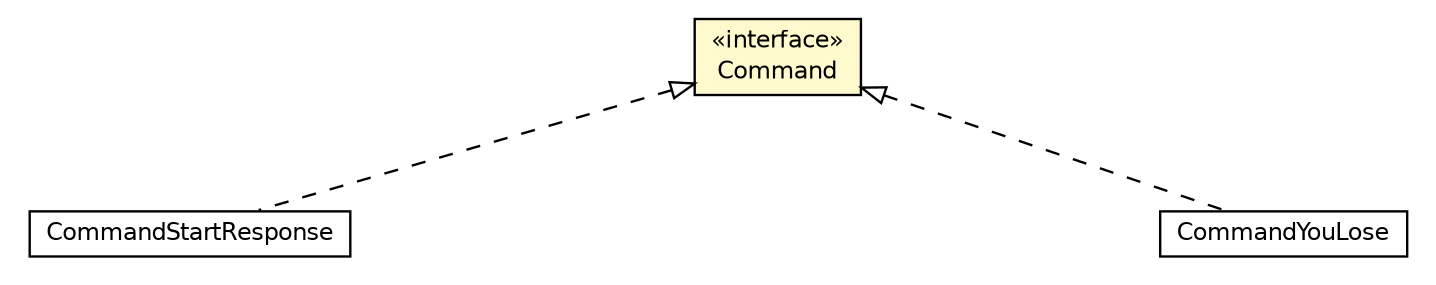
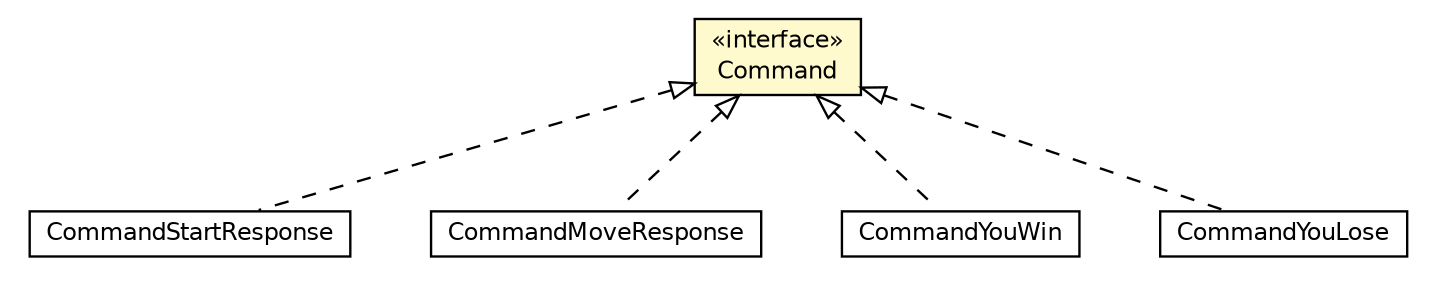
  digraph {
    nodesep=0.25
    ranksep=0.5
    node [fontcolor=black fontname=Helvetica fontsize=10.0 shape=plaintext]
    edge [arrowtail=empty dir=back fontname=Helvetica fontsize=10 headport=p labelfontname=Helvetica labelfontsize=10 style=dashed tailport=p]
    n1 [label=<<table title="edu.proz.checkers.client.controller.Command" border="0" cellborder="1" cellspacing="0" cellpadding="2" port="p" bgcolor="lemonChiffon" href="./Command.html"> 		<tr><td><table border="0" cellspacing="0" cellpadding="1"> <tr><td align="center" balign="center"> &#171;interface&#187; </td></tr> <tr><td align="center" balign="center"> Command </td></tr> 		</table></td></tr> 		</table>>]
    n2 [label=<<table title="edu.proz.checkers.client.controller.GameController.CommandStartResponse" border="0" cellborder="1" cellspacing="0" cellpadding="2" port="p" href="./GameController.CommandStartResponse.html"> 		<tr><td><table border="0" cellspacing="0" cellpadding="1"> <tr><td align="center" balign="center"> CommandStartResponse </td></tr> 		</table></td></tr> 		</table>>]
+   n3 [label=<<table title="edu.proz.checkers.client.controller.GameController.CommandMoveResponse" border="0" cellborder="1" cellspacing="0" cellpadding="2" port="p" href="./GameController.CommandMoveResponse.html"> 		<tr><td><table border="0" cellspacing="0" cellpadding="1"> <tr><td align="center" balign="center"> CommandMoveResponse </td></tr> 		</table></td></tr> 		</table>>]
+   n4 [label=<<table title="edu.proz.checkers.client.controller.GameController.CommandYouWin" border="0" cellborder="1" cellspacing="0" cellpadding="2" port="p" href="./GameController.CommandYouWin.html"> 		<tr><td><table border="0" cellspacing="0" cellpadding="1"> <tr><td align="center" balign="center"> CommandYouWin </td></tr> 		</table></td></tr> 		</table>>]
    n5 [label=<<table title="edu.proz.checkers.client.controller.GameController.CommandYouLose" border="0" cellborder="1" cellspacing="0" cellpadding="2" port="p" href="./GameController.CommandYouLose.html"> 		<tr><td><table border="0" cellspacing="0" cellpadding="1"> <tr><td align="center" balign="center"> CommandYouLose </td></tr> 		</table></td></tr> 		</table>>]
    n1 -> n2
+   n1 -> n3
+   n1 -> n4
    n1 -> n5
  }
